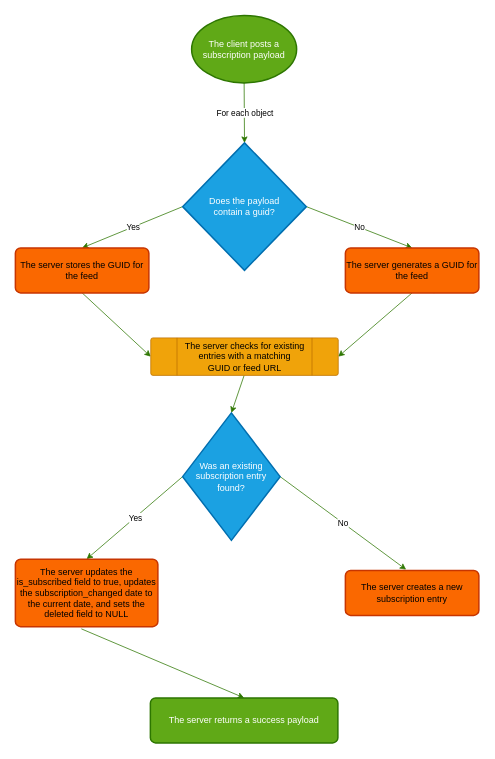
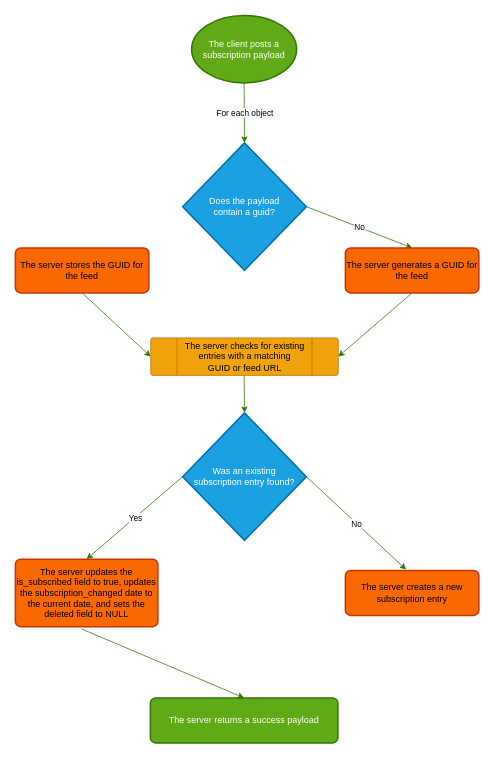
  <mxCell id="0" />
  <mxCell id="1" parent="0" />
  <mxCell id="2" value="" style="endArrow=classic;html=1;exitX=0.5;exitY=1;exitDx=0;exitDy=0;entryX=0.5;entryY=0;entryDx=0;entryDy=0;fillColor=#60a917;strokeColor=#2D7600;entryPerimeter=0;exitPerimeter=0;" edge="1" parent="1" source="19" target="16"><mxGeometry relative="1" as="geometry"><mxPoint x="325" y="100" as="sourcePoint" /><mxPoint x="328" y="190" as="targetPoint" /></mxGeometry></mxCell>
  <mxCell id="3" value="For each object" style="edgeLabel;resizable=0;html=1;align=center;verticalAlign=middle;" connectable="0" vertex="1" parent="2"><mxGeometry relative="1" as="geometry" /></mxCell>
- <mxCell id="4" value="" style="endArrow=classic;html=1;entryX=0.5;entryY=0;entryDx=0;entryDy=0;fillColor=#60a917;strokeColor=#2D7600;exitX=0;exitY=0.5;exitDx=0;exitDy=0;exitPerimeter=0;" edge="1" parent="1" source="16" target="25"><mxGeometry relative="1" as="geometry"><mxPoint x="243" y="275" as="sourcePoint" /><mxPoint x="78" y="330" as="targetPoint" /></mxGeometry></mxCell>
- <mxCell id="5" value="Yes" style="edgeLabel;resizable=0;html=1;align=center;verticalAlign=middle;" connectable="0" vertex="1" parent="4"><mxGeometry relative="1" as="geometry" /></mxCell>
  <mxCell id="6" value="" style="endArrow=classic;html=1;exitX=1;exitY=0.5;exitDx=0;exitDy=0;entryX=0.5;entryY=0;entryDx=0;entryDy=0;rounded=1;fillColor=#60a917;strokeColor=#2D7600;exitPerimeter=0;" edge="1" parent="1" source="16" target="24"><mxGeometry relative="1" as="geometry"><mxPoint x="413" y="275" as="sourcePoint" /><mxPoint x="578" y="330" as="targetPoint" /></mxGeometry></mxCell>
  <mxCell id="7" value="No" style="edgeLabel;resizable=0;html=1;align=center;verticalAlign=middle;" connectable="0" vertex="1" parent="6"><mxGeometry relative="1" as="geometry" /></mxCell>
  <mxCell id="8" value="" style="endArrow=classic;html=1;exitX=0.5;exitY=1;exitDx=0;exitDy=0;fillColor=#60a917;strokeColor=#2D7600;entryX=0;entryY=0.5;entryDx=0;entryDy=0;" edge="1" parent="1" source="25" target="18"><mxGeometry width="50" height="50" relative="1" as="geometry"><mxPoint x="78" y="390" as="sourcePoint" /><mxPoint x="200" y="480" as="targetPoint" /></mxGeometry></mxCell>
  <mxCell id="9" value="" style="endArrow=classic;html=1;exitX=0.5;exitY=1;exitDx=0;exitDy=0;entryX=1;entryY=0.5;entryDx=0;entryDy=0;fillColor=#60a917;strokeColor=#2D7600;startArrow=none;" edge="1" parent="1" source="24" target="18"><mxGeometry width="50" height="50" relative="1" as="geometry"><mxPoint x="368" y="440" as="sourcePoint" /><mxPoint x="450" y="475" as="targetPoint" /></mxGeometry></mxCell>
  <mxCell id="10" value="" style="endArrow=classic;html=1;exitX=0.5;exitY=1;exitDx=0;exitDy=0;fillColor=#60a917;strokeColor=#2D7600;entryX=0.5;entryY=0;entryDx=0;entryDy=0;entryPerimeter=0;" edge="1" parent="1" target="17"><mxGeometry width="50" height="50" relative="1" as="geometry"><mxPoint x="325" y="500" as="sourcePoint" /><mxPoint x="333" y="540" as="targetPoint" /></mxGeometry></mxCell>
  <mxCell id="11" value="" style="endArrow=classic;html=1;entryX=0.455;entryY=-0.017;entryDx=0;entryDy=0;exitX=1;exitY=0.5;exitDx=0;exitDy=0;rounded=1;fillColor=#60a917;strokeColor=#2D7600;exitPerimeter=0;entryPerimeter=0;" edge="1" parent="1" source="17" target="21"><mxGeometry relative="1" as="geometry"><mxPoint x="418" y="625" as="sourcePoint" /><mxPoint x="545" y="760" as="targetPoint" /></mxGeometry></mxCell>
  <mxCell id="12" value="No" style="edgeLabel;resizable=0;html=1;align=center;verticalAlign=middle;rounded=0;" connectable="0" vertex="1" parent="11"><mxGeometry relative="1" as="geometry" /></mxCell>
  <mxCell id="13" value="" style="endArrow=classic;html=1;entryX=0.5;entryY=0;entryDx=0;entryDy=0;exitX=0;exitY=0.5;exitDx=0;exitDy=0;fillColor=#60a917;strokeColor=#2D7600;exitPerimeter=0;" edge="1" parent="1" source="17" target="22"><mxGeometry relative="1" as="geometry"><mxPoint x="248" y="625" as="sourcePoint" /><mxPoint x="100" y="750" as="targetPoint" /></mxGeometry></mxCell>
  <mxCell id="14" value="Yes" style="edgeLabel;resizable=0;html=1;align=center;verticalAlign=middle;rounded=0;" connectable="0" vertex="1" parent="13"><mxGeometry relative="1" as="geometry" /></mxCell>
  <mxCell id="15" value="" style="endArrow=classic;html=1;entryX=0.5;entryY=0;entryDx=0;entryDy=0;exitX=0.463;exitY=1.033;exitDx=0;exitDy=0;fillColor=#60a917;strokeColor=#2D7600;exitPerimeter=0;" edge="1" parent="1" source="22" target="20"><mxGeometry width="50" height="50" relative="1" as="geometry"><mxPoint x="100" y="830" as="sourcePoint" /><mxPoint x="325" y="930" as="targetPoint" /></mxGeometry></mxCell>
  <mxCell id="16" value="Does the payload&lt;br&gt;contain a guid?" style="strokeWidth=2;html=1;shape=mxgraph.flowchart.decision;whiteSpace=wrap;rounded=0;fillColor=#1ba1e2;fontColor=#ffffff;strokeColor=#006EAF;" vertex="1" parent="1"><mxGeometry x="243" y="190" width="165" height="170" as="geometry" /></mxCell>
- <mxCell id="17" value="Was an existing&lt;br&gt;subscription entry found?" style="strokeWidth=2;html=1;shape=mxgraph.flowchart.decision;whiteSpace=wrap;rounded=0;fillColor=#1ba1e2;fontColor=#ffffff;strokeColor=#006EAF;" vertex="1" parent="1"><mxGeometry x="243" y="550" width="130" height="170" as="geometry" /></mxCell>
+ <mxCell id="17" value="Was an existing&lt;br&gt;subscription entry found?" style="strokeWidth=2;html=1;shape=mxgraph.flowchart.decision;whiteSpace=wrap;rounded=0;fillColor=#1ba1e2;fontColor=#ffffff;strokeColor=#006EAF;" vertex="1" parent="1"><mxGeometry x="243" y="550" width="165" height="170" as="geometry" /></mxCell>
  <mxCell id="18" value="&lt;span style=&quot;color: rgb(0, 0, 0); font-family: Helvetica; font-size: 12px; font-style: normal; font-variant-ligatures: normal; font-variant-caps: normal; font-weight: 400; letter-spacing: normal; orphans: 2; text-align: center; text-indent: 0px; text-transform: none; widows: 2; word-spacing: 0px; -webkit-text-stroke-width: 0px; text-decoration-thickness: initial; text-decoration-style: initial; text-decoration-color: initial; float: none; display: inline !important;&quot;&gt;The server checks for existing entries with a matching&lt;/span&gt;&lt;br style=&quot;border-color: rgb(0, 0, 0); color: rgb(0, 0, 0); font-family: Helvetica; font-size: 12px; font-style: normal; font-variant-ligatures: normal; font-variant-caps: normal; font-weight: 400; letter-spacing: normal; orphans: 2; text-align: center; text-indent: 0px; text-transform: none; widows: 2; word-spacing: 0px; -webkit-text-stroke-width: 0px; text-decoration-thickness: initial; text-decoration-style: initial; text-decoration-color: initial;&quot;&gt;&lt;span style=&quot;color: rgb(0, 0, 0); font-family: Helvetica; font-size: 12px; font-style: normal; font-variant-ligatures: normal; font-variant-caps: normal; font-weight: 400; letter-spacing: normal; orphans: 2; text-align: center; text-indent: 0px; text-transform: none; widows: 2; word-spacing: 0px; -webkit-text-stroke-width: 0px; text-decoration-thickness: initial; text-decoration-style: initial; text-decoration-color: initial; float: none; display: inline !important;&quot;&gt;GUID or feed URL&lt;/span&gt;" style="verticalLabelPosition=middle;verticalAlign=middle;html=1;shape=process;whiteSpace=wrap;rounded=1;size=0.14;arcSize=6;fillColor=#f0a30a;fontColor=#000000;strokeColor=#BD7000;labelPosition=center;align=center;" vertex="1" parent="1"><mxGeometry x="200.5" y="450" width="250" height="50" as="geometry" /></mxCell>
  <mxCell id="19" value="&lt;span style=&quot;color: rgb(255, 255, 255); font-family: Helvetica; font-size: 12px; font-style: normal; font-variant-ligatures: normal; font-variant-caps: normal; font-weight: 400; letter-spacing: normal; orphans: 2; text-align: center; text-indent: 0px; text-transform: none; widows: 2; word-spacing: 0px; -webkit-text-stroke-width: 0px; text-decoration-thickness: initial; text-decoration-style: initial; text-decoration-color: initial; float: none; display: inline !important;&quot;&gt;The client posts a subscription payload&lt;/span&gt;" style="strokeWidth=2;html=1;shape=mxgraph.flowchart.start_1;whiteSpace=wrap;rounded=0;labelBackgroundColor=none;fillColor=#60a917;fontColor=#ffffff;strokeColor=#2D7600;" vertex="1" parent="1"><mxGeometry x="255" y="20" width="140" height="90" as="geometry" /></mxCell>
  <mxCell id="20" value="The server returns a success payload" style="rounded=1;whiteSpace=wrap;html=1;absoluteArcSize=1;arcSize=14;strokeWidth=2;labelBackgroundColor=none;fillColor=#60a917;fontColor=#ffffff;strokeColor=#2D7600;" vertex="1" parent="1"><mxGeometry x="200" y="930" width="250" height="60" as="geometry" /></mxCell>
  <mxCell id="21" value="The server creates a new subscription entry" style="rounded=1;whiteSpace=wrap;html=1;absoluteArcSize=1;arcSize=14;strokeWidth=2;labelBackgroundColor=none;fillColor=#fa6800;fontColor=#000000;strokeColor=#C73500;" vertex="1" parent="1"><mxGeometry x="460" y="760" width="178" height="60" as="geometry" /></mxCell>
  <mxCell id="22" value="The server updates the is_subscribed field to true, updates the subscription_changed date to the current date, and sets the deleted field to NULL" style="rounded=1;whiteSpace=wrap;html=1;absoluteArcSize=1;arcSize=14;strokeWidth=2;labelBackgroundColor=none;fillColor=#fa6800;fontColor=#000000;strokeColor=#C73500;" vertex="1" parent="1"><mxGeometry x="20" y="745" width="190" height="90" as="geometry" /></mxCell>
  <mxCell id="23" value="" style="endArrow=none;html=1;exitX=0.5;exitY=1;exitDx=0;exitDy=0;entryX=1;entryY=0.5;entryDx=0;entryDy=0;fillColor=#60a917;strokeColor=#2D7600;" edge="1" parent="1" target="24"><mxGeometry width="50" height="50" relative="1" as="geometry"><mxPoint x="578" y="390" as="sourcePoint" /><mxPoint x="450.5" y="475" as="targetPoint" /></mxGeometry></mxCell>
  <mxCell id="24" value="The server generates a GUID for the feed" style="rounded=1;whiteSpace=wrap;html=1;absoluteArcSize=1;arcSize=14;strokeWidth=2;labelBackgroundColor=none;fillColor=#fa6800;fontColor=#000000;strokeColor=#C73500;" vertex="1" parent="1"><mxGeometry x="460" y="330" width="178" height="60" as="geometry" /></mxCell>
  <mxCell id="25" value="The server stores the GUID for the feed" style="rounded=1;whiteSpace=wrap;html=1;absoluteArcSize=1;arcSize=14;strokeWidth=2;labelBackgroundColor=none;fillColor=#fa6800;fontColor=#000000;strokeColor=#C73500;" vertex="1" parent="1"><mxGeometry x="20" y="330" width="178" height="60" as="geometry" /></mxCell>
